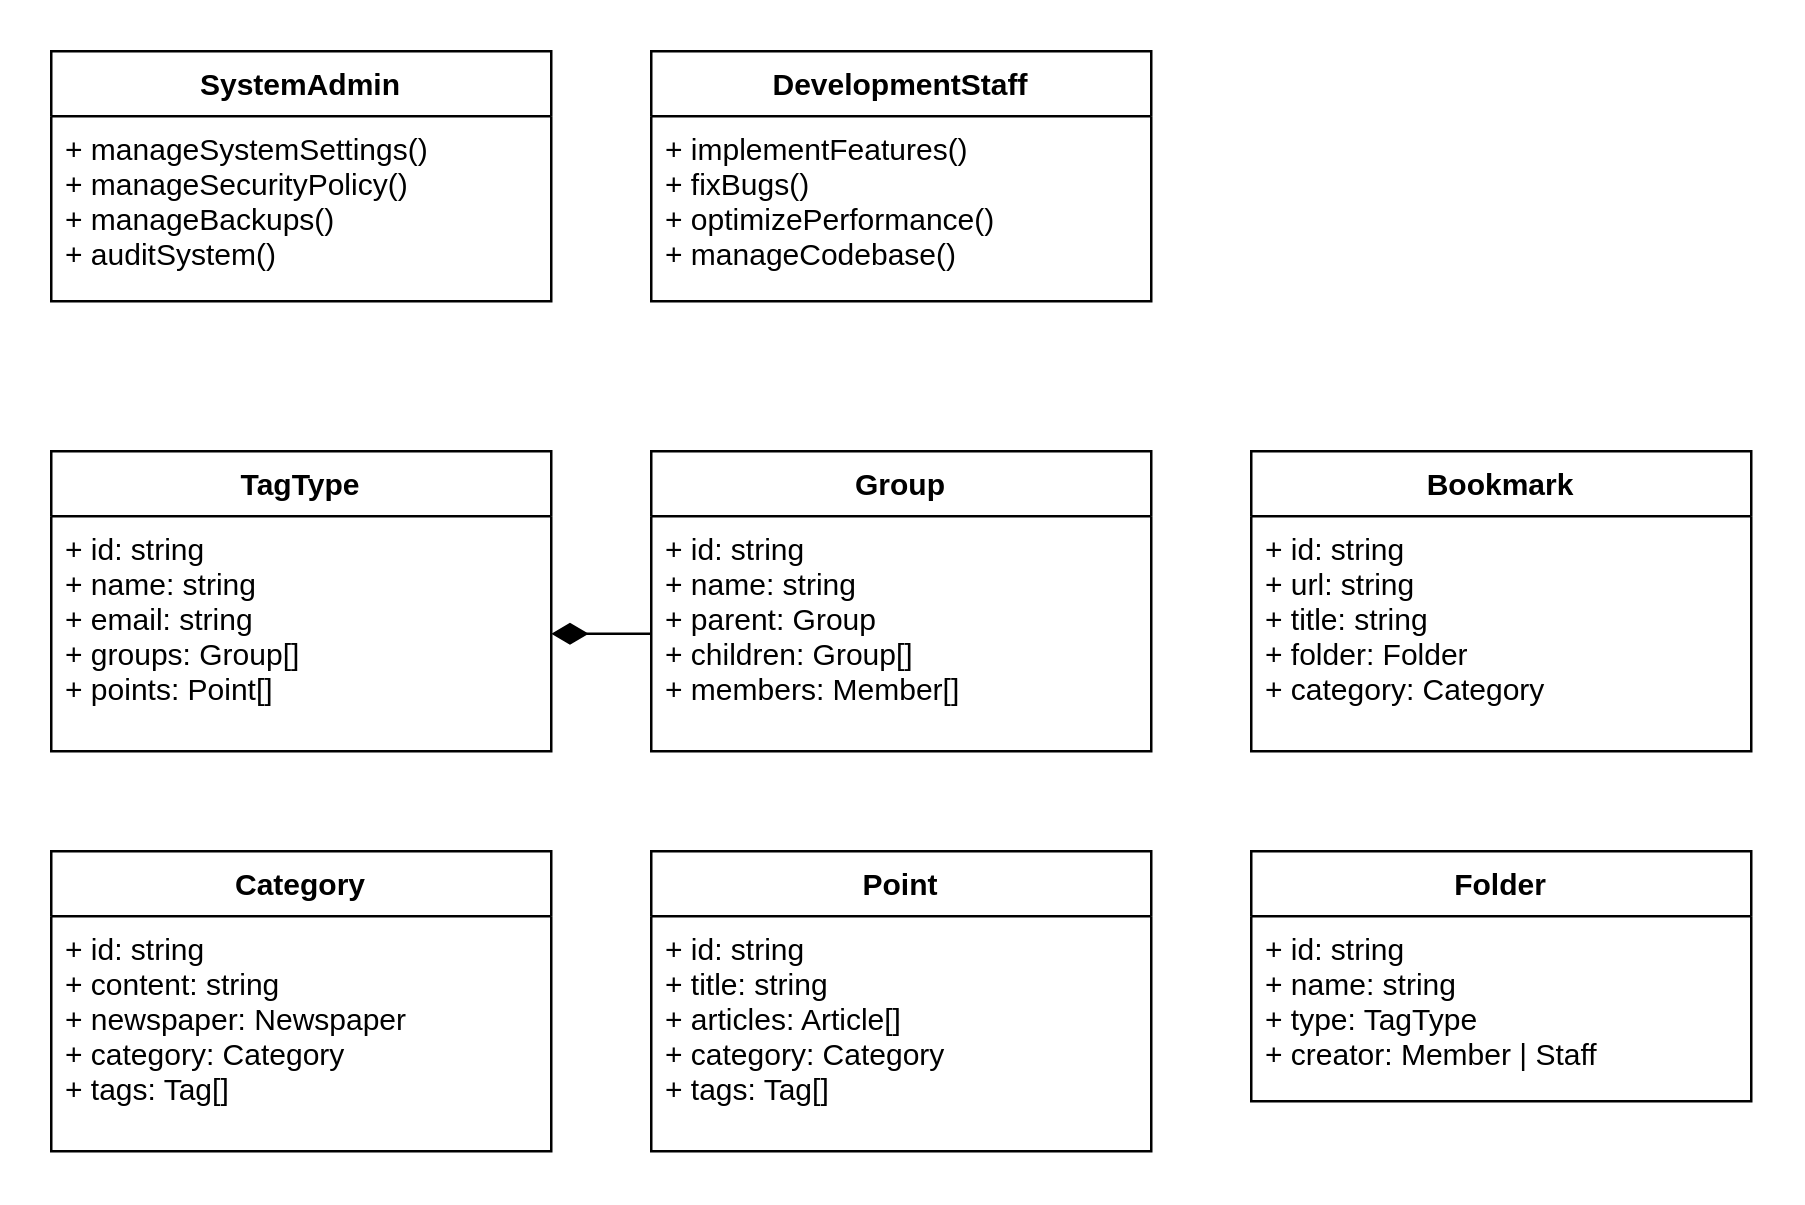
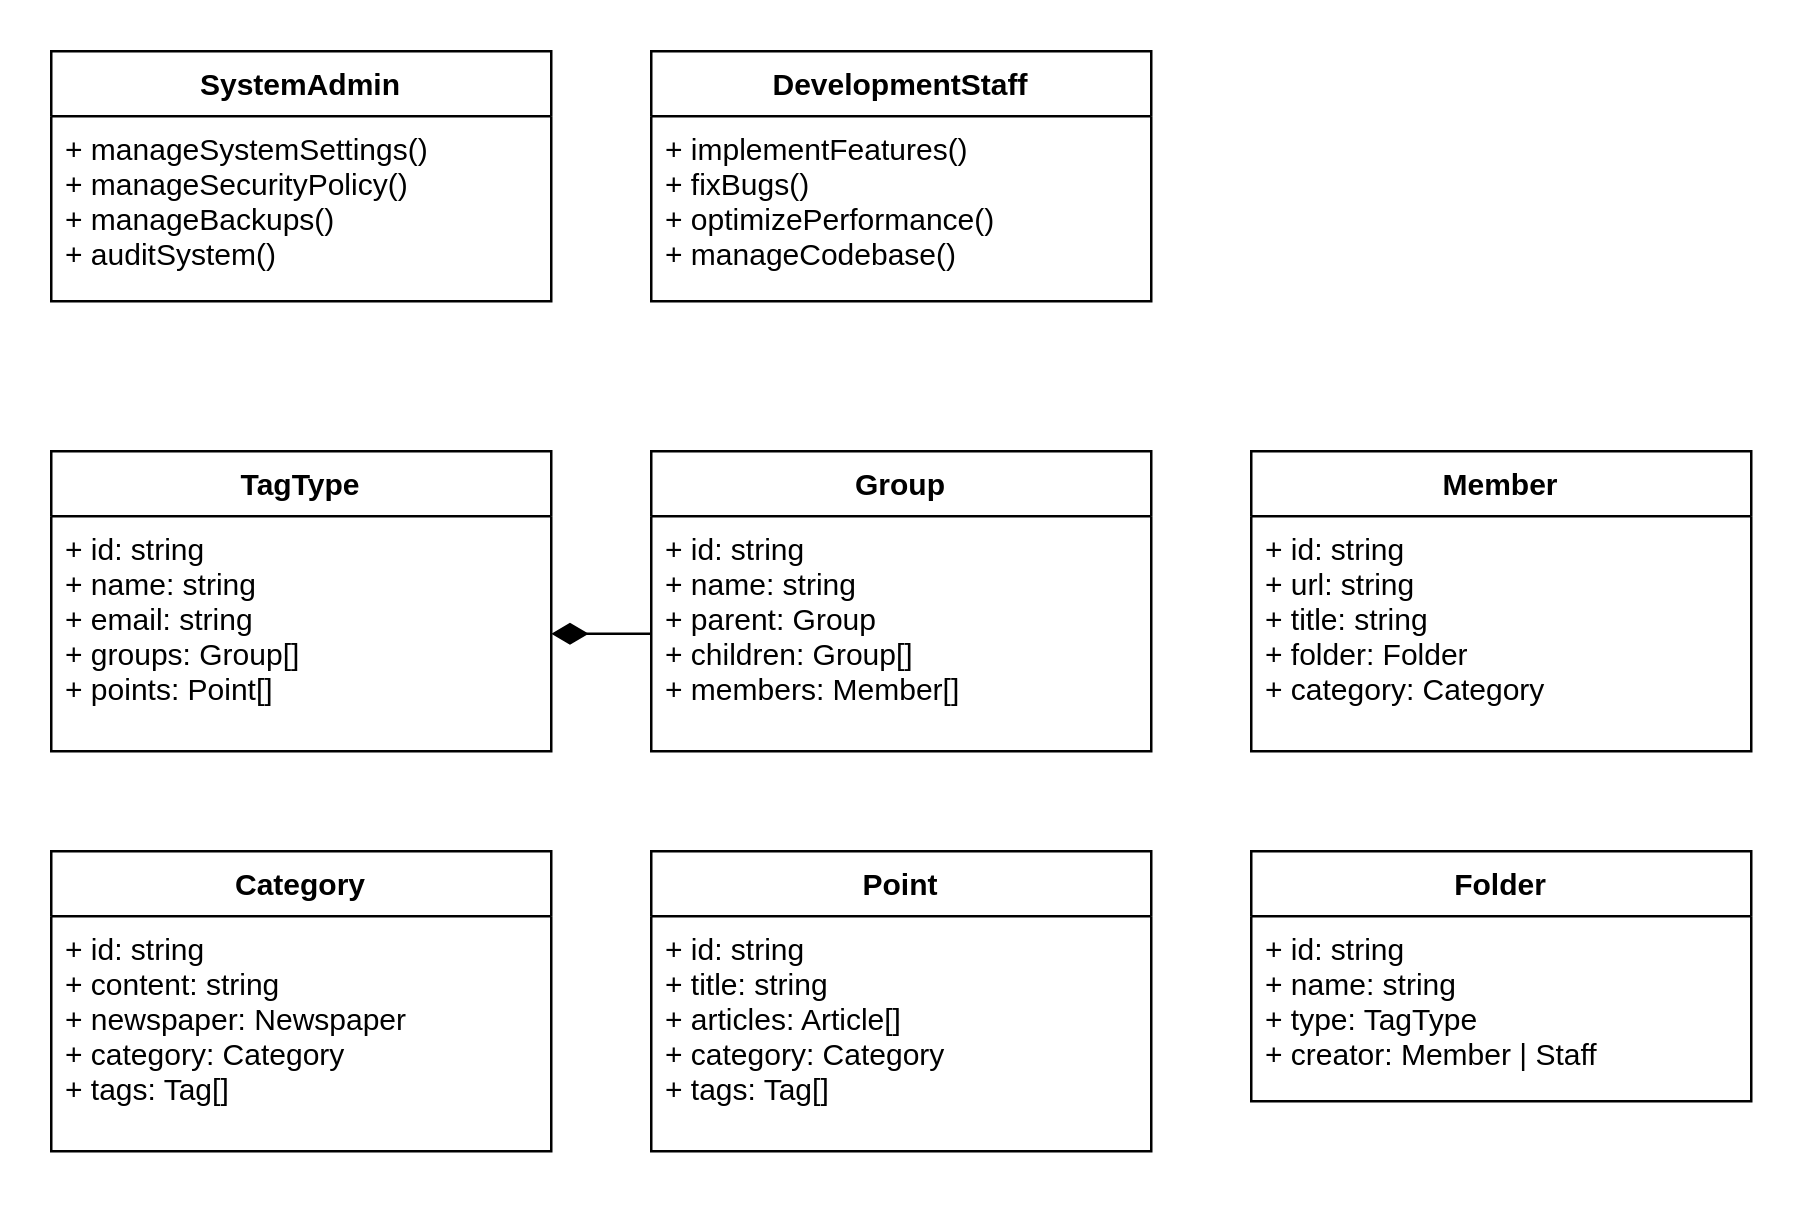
  <mxCell id="0" />
  <mxCell id="1" parent="0" />
  <mxCell id="2" value="SystemAdmin" style="swimlane;fontStyle=1;align=center;verticalAlign=top;childLayout=stackLayout;horizontal=1;startSize=26;horizontalStack=0;resizeParent=1;resizeParentMax=0;resizeLast=0;collapsible=1;marginBottom=0;" vertex="1" parent="1"><mxGeometry x="20" y="20" width="200" height="100" as="geometry" /></mxCell>
  <mxCell id="3" value="+ manageSystemSettings()&#10;+ manageSecurityPolicy()&#10;+ manageBackups()&#10;+ auditSystem()" style="text;strokeColor=none;fillColor=none;align=left;verticalAlign=top;spacingLeft=4;spacingRight=4;overflow=hidden;rotatable=0;points=[[0,0.5],[1,0.5]];portConstraint=eastwest;" vertex="1" parent="2"><mxGeometry y="26" width="200" height="74" as="geometry" /></mxCell>
  <mxCell id="4" value="DevelopmentStaff" style="swimlane;fontStyle=1;align=center;verticalAlign=top;childLayout=stackLayout;horizontal=1;startSize=26;horizontalStack=0;resizeParent=1;resizeParentMax=0;resizeLast=0;collapsible=1;marginBottom=0;" vertex="1" parent="1"><mxGeometry x="260" y="20" width="200" height="100" as="geometry" /></mxCell>
  <mxCell id="5" value="+ implementFeatures()&#10;+ fixBugs()&#10;+ optimizePerformance()&#10;+ manageCodebase()" style="text;strokeColor=none;fillColor=none;align=left;verticalAlign=top;spacingLeft=4;spacingRight=4;overflow=hidden;rotatable=0;points=[[0,0.5],[1,0.5]];portConstraint=eastwest;" vertex="1" parent="4"><mxGeometry y="26" width="200" height="74" as="geometry" /></mxCell>
  <mxCell id="6" value="TagType" style="swimlane;fontStyle=1;align=center;verticalAlign=top;childLayout=stackLayout;horizontal=1;startSize=26;horizontalStack=0;resizeParent=1;resizeParentMax=0;resizeLast=0;collapsible=1;marginBottom=0;" vertex="1" parent="1"><mxGeometry x="20" y="180" width="200" height="120" as="geometry" /></mxCell>
  <mxCell id="7" value="+ id: string&#10;+ name: string&#10;+ email: string&#10;+ groups: Group[]&#10;+ points: Point[]" style="text;strokeColor=none;fillColor=none;align=left;verticalAlign=top;spacingLeft=4;spacingRight=4;overflow=hidden;rotatable=0;points=[[0,0.5],[1,0.5]];portConstraint=eastwest;" vertex="1" parent="6"><mxGeometry y="26" width="200" height="94" as="geometry" /></mxCell>
  <mxCell id="8" value="Group" style="swimlane;fontStyle=1;align=center;verticalAlign=top;childLayout=stackLayout;horizontal=1;startSize=26;horizontalStack=0;resizeParent=1;resizeParentMax=0;resizeLast=0;collapsible=1;marginBottom=0;" vertex="1" parent="1"><mxGeometry x="260" y="180" width="200" height="120" as="geometry" /></mxCell>
  <mxCell id="9" value="+ id: string&#10;+ name: string&#10;+ parent: Group&#10;+ children: Group[]&#10;+ members: Member[]" style="text;strokeColor=none;fillColor=none;align=left;verticalAlign=top;spacingLeft=4;spacingRight=4;overflow=hidden;rotatable=0;points=[[0,0.5],[1,0.5]];portConstraint=eastwest;" vertex="1" parent="8"><mxGeometry y="26" width="200" height="94" as="geometry" /></mxCell>
- <mxCell id="10" value="Bookmark" style="swimlane;fontStyle=1;align=center;verticalAlign=top;childLayout=stackLayout;horizontal=1;startSize=26;horizontalStack=0;resizeParent=1;resizeParentMax=0;resizeLast=0;collapsible=1;marginBottom=0;" vertex="1" parent="1"><mxGeometry x="500" y="180" width="200" height="120" as="geometry" /></mxCell>
+ <mxCell id="10" value="Member" style="swimlane;fontStyle=1;align=center;verticalAlign=top;childLayout=stackLayout;horizontal=1;startSize=26;horizontalStack=0;resizeParent=1;resizeParentMax=0;resizeLast=0;collapsible=1;marginBottom=0;" vertex="1" parent="1"><mxGeometry x="500" y="180" width="200" height="120" as="geometry" /></mxCell>
  <mxCell id="11" value="+ id: string&#10;+ url: string&#10;+ title: string&#10;+ folder: Folder&#10;+ category: Category" style="text;strokeColor=none;fillColor=none;align=left;verticalAlign=top;spacingLeft=4;spacingRight=4;overflow=hidden;rotatable=0;points=[[0,0.5],[1,0.5]];portConstraint=eastwest;" vertex="1" parent="10"><mxGeometry y="26" width="200" height="94" as="geometry" /></mxCell>
  <mxCell id="12" value="Category" style="swimlane;fontStyle=1;align=center;verticalAlign=top;childLayout=stackLayout;horizontal=1;startSize=26;horizontalStack=0;resizeParent=1;resizeParentMax=0;resizeLast=0;collapsible=1;marginBottom=0;" vertex="1" parent="1"><mxGeometry x="20" y="340" width="200" height="120" as="geometry" /></mxCell>
  <mxCell id="13" value="+ id: string&#10;+ content: string&#10;+ newspaper: Newspaper&#10;+ category: Category&#10;+ tags: Tag[]" style="text;strokeColor=none;fillColor=none;align=left;verticalAlign=top;spacingLeft=4;spacingRight=4;overflow=hidden;rotatable=0;points=[[0,0.5],[1,0.5]];portConstraint=eastwest;" vertex="1" parent="12"><mxGeometry y="26" width="200" height="94" as="geometry" /></mxCell>
  <mxCell id="14" value="Point" style="swimlane;fontStyle=1;align=center;verticalAlign=top;childLayout=stackLayout;horizontal=1;startSize=26;horizontalStack=0;resizeParent=1;resizeParentMax=0;resizeLast=0;collapsible=1;marginBottom=0;" vertex="1" parent="1"><mxGeometry x="260" y="340" width="200" height="120" as="geometry" /></mxCell>
  <mxCell id="15" value="+ id: string&#10;+ title: string&#10;+ articles: Article[]&#10;+ category: Category&#10;+ tags: Tag[]" style="text;strokeColor=none;fillColor=none;align=left;verticalAlign=top;spacingLeft=4;spacingRight=4;overflow=hidden;rotatable=0;points=[[0,0.5],[1,0.5]];portConstraint=eastwest;" vertex="1" parent="14"><mxGeometry y="26" width="200" height="94" as="geometry" /></mxCell>
  <mxCell id="16" value="Folder" style="swimlane;fontStyle=1;align=center;verticalAlign=top;childLayout=stackLayout;horizontal=1;startSize=26;horizontalStack=0;resizeParent=1;resizeParentMax=0;resizeLast=0;collapsible=1;marginBottom=0;" vertex="1" parent="1"><mxGeometry x="500" y="340" width="200" height="100" as="geometry" /></mxCell>
  <mxCell id="17" value="+ id: string&#10;+ name: string&#10;+ type: TagType&#10;+ creator: Member | Staff" style="text;strokeColor=none;fillColor=none;align=left;verticalAlign=top;spacingLeft=4;spacingRight=4;overflow=hidden;rotatable=0;points=[[0,0.5],[1,0.5]];portConstraint=eastwest;" vertex="1" parent="16"><mxGeometry y="26" width="200" height="74" as="geometry" /></mxCell>
  <mxCell id="18" value="" style="endArrow=diamondThin;endFill=1;endSize=12;html=1;rounded=0;entryX=1;entryY=0.5;entryDx=0;entryDy=0;exitX=0;exitY=0.5;exitDx=0;exitDy=0;" edge="1" parent="1" source="9" target="7"><mxGeometry width="160" relative="1" as="geometry" /></mxCell>
